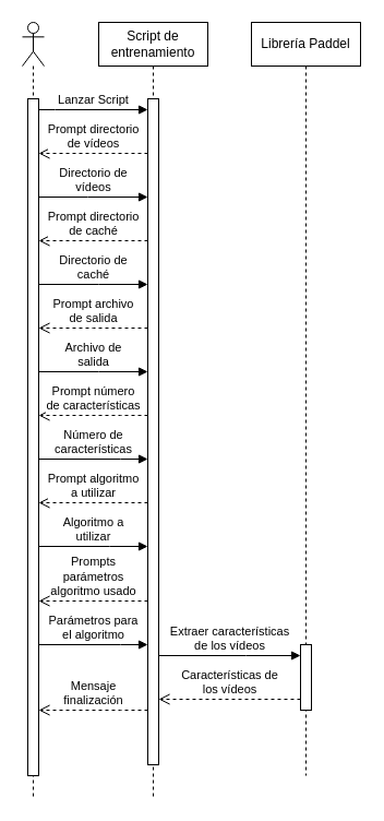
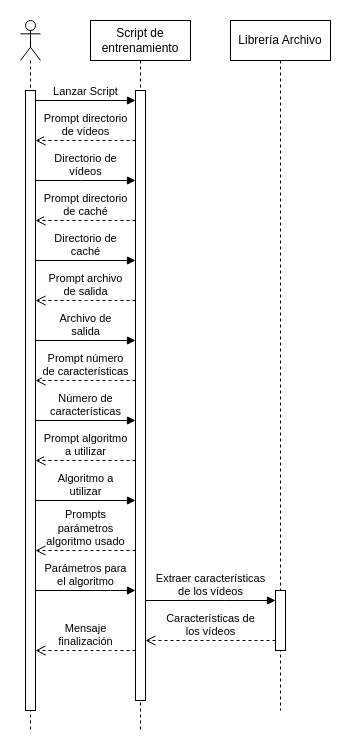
  <mxCell id="0" />
  <mxCell id="1" parent="0" />
  <mxCell id="2" value="Lanzar Script" style="html=1;verticalAlign=bottom;endArrow=block;edgeStyle=elbowEdgeStyle;elbow=vertical;curved=0;rounded=0;" parent="1" source="4" target="6" edge="1"><mxGeometry relative="1" as="geometry"><mxPoint x="65" y="110" as="sourcePoint" /><Array as="points"><mxPoint x="50" y="100" /></Array></mxGeometry></mxCell>
  <mxCell id="3" value="" style="shape=umlLifeline;perimeter=lifelinePerimeter;whiteSpace=wrap;html=1;container=1;dropTarget=0;collapsible=0;recursiveResize=0;outlineConnect=0;portConstraint=eastwest;newEdgeStyle={&quot;edgeStyle&quot;:&quot;elbowEdgeStyle&quot;,&quot;elbow&quot;:&quot;vertical&quot;,&quot;curved&quot;:0,&quot;rounded&quot;:0};participant=umlActor;" parent="1" vertex="1"><mxGeometry x="20" y="20" width="20" height="710" as="geometry" /></mxCell>
  <mxCell id="4" value="" style="html=1;points=[];perimeter=orthogonalPerimeter;outlineConnect=0;targetShapes=umlLifeline;portConstraint=eastwest;newEdgeStyle={&quot;edgeStyle&quot;:&quot;elbowEdgeStyle&quot;,&quot;elbow&quot;:&quot;vertical&quot;,&quot;curved&quot;:0,&quot;rounded&quot;:0};" parent="3" vertex="1"><mxGeometry x="5" y="70" width="10" height="620" as="geometry" /></mxCell>
  <mxCell id="5" value="&lt;div&gt;Script de&lt;/div&gt;&lt;div&gt;entrenamiento&lt;br&gt;&lt;/div&gt;" style="shape=umlLifeline;perimeter=lifelinePerimeter;whiteSpace=wrap;html=1;container=1;dropTarget=0;collapsible=0;recursiveResize=0;outlineConnect=0;portConstraint=eastwest;newEdgeStyle={&quot;edgeStyle&quot;:&quot;elbowEdgeStyle&quot;,&quot;elbow&quot;:&quot;vertical&quot;,&quot;curved&quot;:0,&quot;rounded&quot;:0};" parent="1" vertex="1"><mxGeometry x="90" y="20" width="100" height="710" as="geometry" /></mxCell>
  <mxCell id="6" value="" style="html=1;points=[];perimeter=orthogonalPerimeter;outlineConnect=0;targetShapes=umlLifeline;portConstraint=eastwest;newEdgeStyle={&quot;edgeStyle&quot;:&quot;elbowEdgeStyle&quot;,&quot;elbow&quot;:&quot;vertical&quot;,&quot;curved&quot;:0,&quot;rounded&quot;:0};" parent="5" vertex="1"><mxGeometry x="45" y="70" width="10" height="610" as="geometry" /></mxCell>
- <mxCell id="7" value="Librería Paddel" style="shape=umlLifeline;perimeter=lifelinePerimeter;whiteSpace=wrap;html=1;container=1;dropTarget=0;collapsible=0;recursiveResize=0;outlineConnect=0;portConstraint=eastwest;newEdgeStyle={&quot;edgeStyle&quot;:&quot;elbowEdgeStyle&quot;,&quot;elbow&quot;:&quot;vertical&quot;,&quot;curved&quot;:0,&quot;rounded&quot;:0};" parent="1" vertex="1"><mxGeometry x="230" y="20" width="100" height="690" as="geometry" /></mxCell>
+ <mxCell id="7" value="Librería Archivo" style="shape=umlLifeline;perimeter=lifelinePerimeter;whiteSpace=wrap;html=1;container=1;dropTarget=0;collapsible=0;recursiveResize=0;outlineConnect=0;portConstraint=eastwest;newEdgeStyle={&quot;edgeStyle&quot;:&quot;elbowEdgeStyle&quot;,&quot;elbow&quot;:&quot;vertical&quot;,&quot;curved&quot;:0,&quot;rounded&quot;:0};" parent="1" vertex="1"><mxGeometry x="230" y="20" width="100" height="690" as="geometry" /></mxCell>
  <mxCell id="8" value="" style="html=1;points=[];perimeter=orthogonalPerimeter;outlineConnect=0;targetShapes=umlLifeline;portConstraint=eastwest;newEdgeStyle={&quot;edgeStyle&quot;:&quot;elbowEdgeStyle&quot;,&quot;elbow&quot;:&quot;vertical&quot;,&quot;curved&quot;:0,&quot;rounded&quot;:0};" parent="7" vertex="1"><mxGeometry x="45" y="570" width="10" height="60" as="geometry" /></mxCell>
  <mxCell id="9" value="&lt;div&gt;Prompt directorio&lt;/div&gt;&lt;div&gt;de vídeos&lt;br&gt;&lt;/div&gt;" style="html=1;verticalAlign=bottom;endArrow=open;dashed=1;endSize=8;edgeStyle=elbowEdgeStyle;elbow=vertical;curved=0;rounded=0;" parent="1" source="6" target="4" edge="1"><mxGeometry relative="1" as="geometry"><mxPoint x="90" y="170" as="sourcePoint" /><mxPoint x="10" y="170" as="targetPoint" /><Array as="points"><mxPoint x="90" y="140" /></Array></mxGeometry></mxCell>
  <mxCell id="10" value="&lt;div&gt;Directorio de&lt;/div&gt;&lt;div&gt;vídeos&lt;br&gt;&lt;/div&gt;" style="html=1;verticalAlign=bottom;endArrow=block;edgeStyle=elbowEdgeStyle;elbow=vertical;curved=0;rounded=0;" parent="1" source="4" target="6" edge="1"><mxGeometry width="80" relative="1" as="geometry"><mxPoint x="40" y="220" as="sourcePoint" /><mxPoint x="120" y="220" as="targetPoint" /><Array as="points"><mxPoint x="80" y="180" /></Array></mxGeometry></mxCell>
  <mxCell id="11" value="&lt;div&gt;Prompt archivo&lt;/div&gt;&lt;div&gt;de salida&lt;br&gt;&lt;/div&gt;" style="html=1;verticalAlign=bottom;endArrow=open;dashed=1;endSize=8;edgeStyle=elbowEdgeStyle;elbow=vertical;curved=0;rounded=0;" parent="1" source="6" target="4" edge="1"><mxGeometry relative="1" as="geometry"><mxPoint x="530" y="290" as="sourcePoint" /><mxPoint x="450" y="290" as="targetPoint" /><Array as="points"><mxPoint x="85" y="300" /></Array></mxGeometry></mxCell>
  <mxCell id="12" value="&lt;div&gt;Prompt directorio&lt;/div&gt;&lt;div&gt;de caché&lt;br&gt;&lt;/div&gt;" style="html=1;verticalAlign=bottom;endArrow=open;dashed=1;endSize=8;edgeStyle=elbowEdgeStyle;elbow=vertical;curved=0;rounded=0;" edge="1" parent="1" source="6" target="4"><mxGeometry relative="1" as="geometry"><mxPoint x="145" y="150" as="sourcePoint" /><mxPoint x="45" y="150" as="targetPoint" /><Array as="points"><mxPoint x="90" y="220" /></Array></mxGeometry></mxCell>
  <mxCell id="13" value="&lt;div&gt;Directorio de&lt;/div&gt;&lt;div&gt;caché&lt;br&gt;&lt;/div&gt;" style="html=1;verticalAlign=bottom;endArrow=block;edgeStyle=elbowEdgeStyle;elbow=vertical;curved=0;rounded=0;" edge="1" parent="1" source="4" target="6"><mxGeometry width="80" relative="1" as="geometry"><mxPoint x="45" y="190" as="sourcePoint" /><mxPoint x="145" y="190" as="targetPoint" /><Array as="points"><mxPoint x="90" y="260" /></Array></mxGeometry></mxCell>
  <mxCell id="14" value="&lt;div&gt;Archivo de&lt;/div&gt;&lt;div&gt;salida&lt;br&gt;&lt;/div&gt;" style="html=1;verticalAlign=bottom;endArrow=block;edgeStyle=elbowEdgeStyle;elbow=vertical;curved=0;rounded=0;" edge="1" parent="1" source="4" target="6"><mxGeometry width="80" relative="1" as="geometry"><mxPoint x="45" y="270" as="sourcePoint" /><mxPoint x="145" y="270" as="targetPoint" /><Array as="points"><mxPoint x="90" y="340" /></Array></mxGeometry></mxCell>
  <mxCell id="15" value="&lt;div&gt;Prompt algoritmo&lt;/div&gt;&lt;div&gt;a utilizar&lt;br&gt;&lt;/div&gt;" style="html=1;verticalAlign=bottom;endArrow=open;dashed=1;endSize=8;edgeStyle=elbowEdgeStyle;elbow=vertical;curved=0;rounded=0;" edge="1" parent="1" source="6" target="4"><mxGeometry relative="1" as="geometry"><mxPoint x="145" y="310" as="sourcePoint" /><mxPoint x="45" y="310" as="targetPoint" /><Array as="points"><mxPoint x="100" y="460" /></Array></mxGeometry></mxCell>
  <mxCell id="16" value="&lt;div&gt;Algoritmo a&lt;/div&gt;&lt;div&gt;utilizar&lt;br&gt;&lt;/div&gt;" style="html=1;verticalAlign=bottom;endArrow=block;edgeStyle=elbowEdgeStyle;elbow=vertical;curved=0;rounded=0;" edge="1" parent="1" source="4" target="6"><mxGeometry x="0.006" width="80" relative="1" as="geometry"><mxPoint x="45" y="350" as="sourcePoint" /><mxPoint x="145" y="350" as="targetPoint" /><Array as="points"><mxPoint x="100" y="500" /></Array><mxPoint as="offset" /></mxGeometry></mxCell>
  <mxCell id="17" value="&lt;div&gt;Prompt número&lt;/div&gt;&lt;div&gt;de características&lt;br&gt;&lt;/div&gt;" style="html=1;verticalAlign=bottom;endArrow=open;dashed=1;endSize=8;edgeStyle=elbowEdgeStyle;elbow=vertical;curved=0;rounded=0;" edge="1" parent="1" source="6" target="4"><mxGeometry relative="1" as="geometry"><mxPoint x="145" y="390" as="sourcePoint" /><mxPoint x="45" y="390" as="targetPoint" /><Array as="points"><mxPoint x="110" y="380" /></Array></mxGeometry></mxCell>
  <mxCell id="18" value="&lt;div&gt;Número de&lt;/div&gt;&lt;div&gt;características&lt;br&gt;&lt;/div&gt;" style="html=1;verticalAlign=bottom;endArrow=block;edgeStyle=elbowEdgeStyle;elbow=vertical;curved=0;rounded=0;" edge="1" parent="1" source="4" target="6"><mxGeometry x="0.006" width="80" relative="1" as="geometry"><mxPoint x="45" y="540" as="sourcePoint" /><mxPoint x="145" y="540" as="targetPoint" /><Array as="points"><mxPoint x="110" y="420" /></Array><mxPoint as="offset" /></mxGeometry></mxCell>
  <mxCell id="19" value="&lt;div&gt;Prompts&lt;/div&gt;&lt;div&gt;parámetros&lt;/div&gt;&lt;div&gt;algoritmo usado&lt;br&gt;&lt;/div&gt;" style="html=1;verticalAlign=bottom;endArrow=open;dashed=1;endSize=8;edgeStyle=elbowEdgeStyle;elbow=vertical;curved=0;rounded=0;" edge="1" parent="1" source="6" target="4"><mxGeometry relative="1" as="geometry"><mxPoint x="145" y="470" as="sourcePoint" /><mxPoint x="45" y="470" as="targetPoint" /><Array as="points"><mxPoint x="100" y="550" /></Array></mxGeometry></mxCell>
  <mxCell id="20" value="&lt;div&gt;Extraer características&lt;/div&gt;&lt;div&gt;de los vídeos&lt;br&gt;&lt;/div&gt;" style="html=1;verticalAlign=bottom;endArrow=block;edgeStyle=elbowEdgeStyle;elbow=vertical;curved=0;rounded=0;" edge="1" parent="1" target="8"><mxGeometry x="0.002" width="80" relative="1" as="geometry"><mxPoint x="145" y="600" as="sourcePoint" /><mxPoint x="260" y="590" as="targetPoint" /><Array as="points"><mxPoint x="225" y="600" /></Array><mxPoint as="offset" /></mxGeometry></mxCell>
  <mxCell id="21" value="&lt;div&gt;Características de &lt;br&gt;&lt;/div&gt;&lt;div&gt;los vídeos&lt;br&gt;&lt;/div&gt;" style="html=1;verticalAlign=bottom;endArrow=open;dashed=1;endSize=8;edgeStyle=elbowEdgeStyle;elbow=vertical;curved=0;rounded=0;" edge="1" parent="1" source="8"><mxGeometry relative="1" as="geometry"><mxPoint x="270" y="650" as="sourcePoint" /><mxPoint x="145" y="640" as="targetPoint" /><Array as="points"><mxPoint x="240" y="640" /></Array></mxGeometry></mxCell>
  <mxCell id="22" value="&lt;div&gt;Parámetros para&lt;/div&gt;&lt;div&gt;el algoritmo&lt;br&gt;&lt;/div&gt;" style="html=1;verticalAlign=bottom;endArrow=block;edgeStyle=elbowEdgeStyle;elbow=vertical;curved=0;rounded=0;" edge="1" parent="1" source="4" target="6"><mxGeometry x="0.006" width="80" relative="1" as="geometry"><mxPoint x="45" y="510" as="sourcePoint" /><mxPoint x="145" y="510" as="targetPoint" /><Array as="points"><mxPoint x="110" y="590" /></Array><mxPoint as="offset" /></mxGeometry></mxCell>
  <mxCell id="23" value="&lt;div&gt;Mensaje&lt;/div&gt;&lt;div&gt;finalización&lt;/div&gt;" style="html=1;verticalAlign=bottom;endArrow=open;dashed=1;endSize=8;edgeStyle=elbowEdgeStyle;elbow=vertical;curved=0;rounded=0;" edge="1" parent="1" source="6" target="4"><mxGeometry relative="1" as="geometry"><mxPoint x="145" y="560" as="sourcePoint" /><mxPoint x="45" y="560" as="targetPoint" /><Array as="points"><mxPoint x="110" y="650" /></Array></mxGeometry></mxCell>
